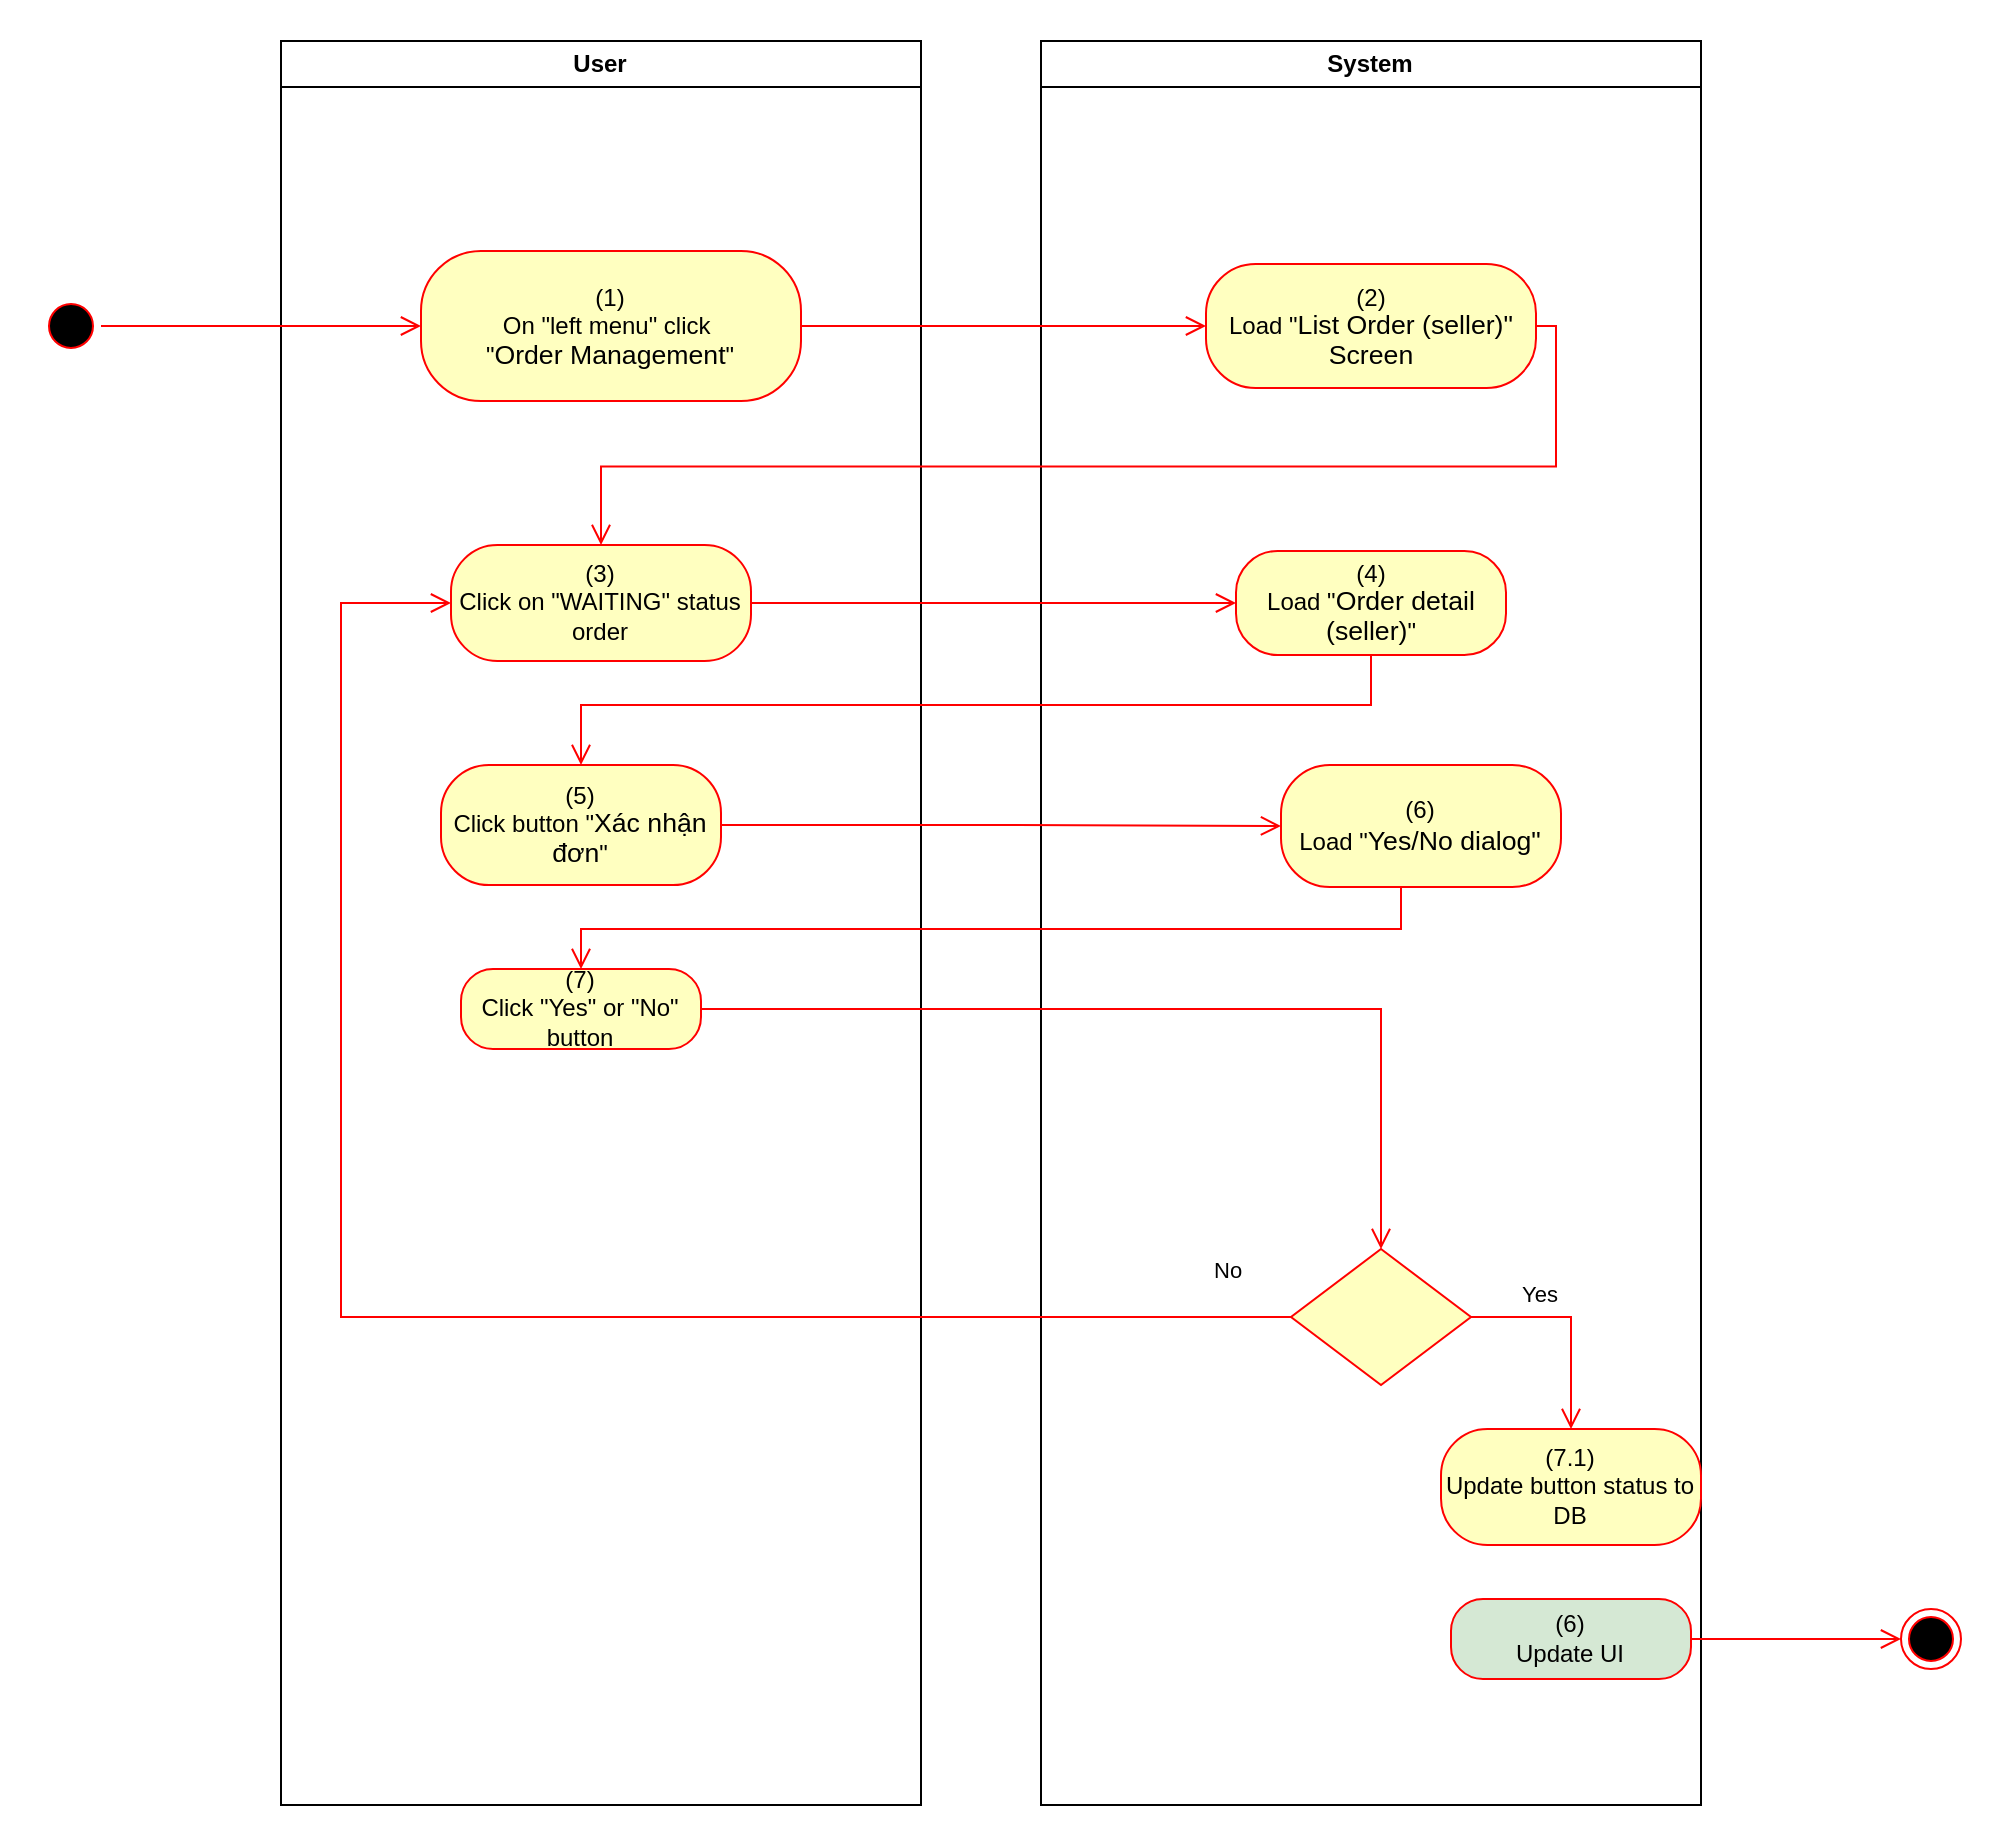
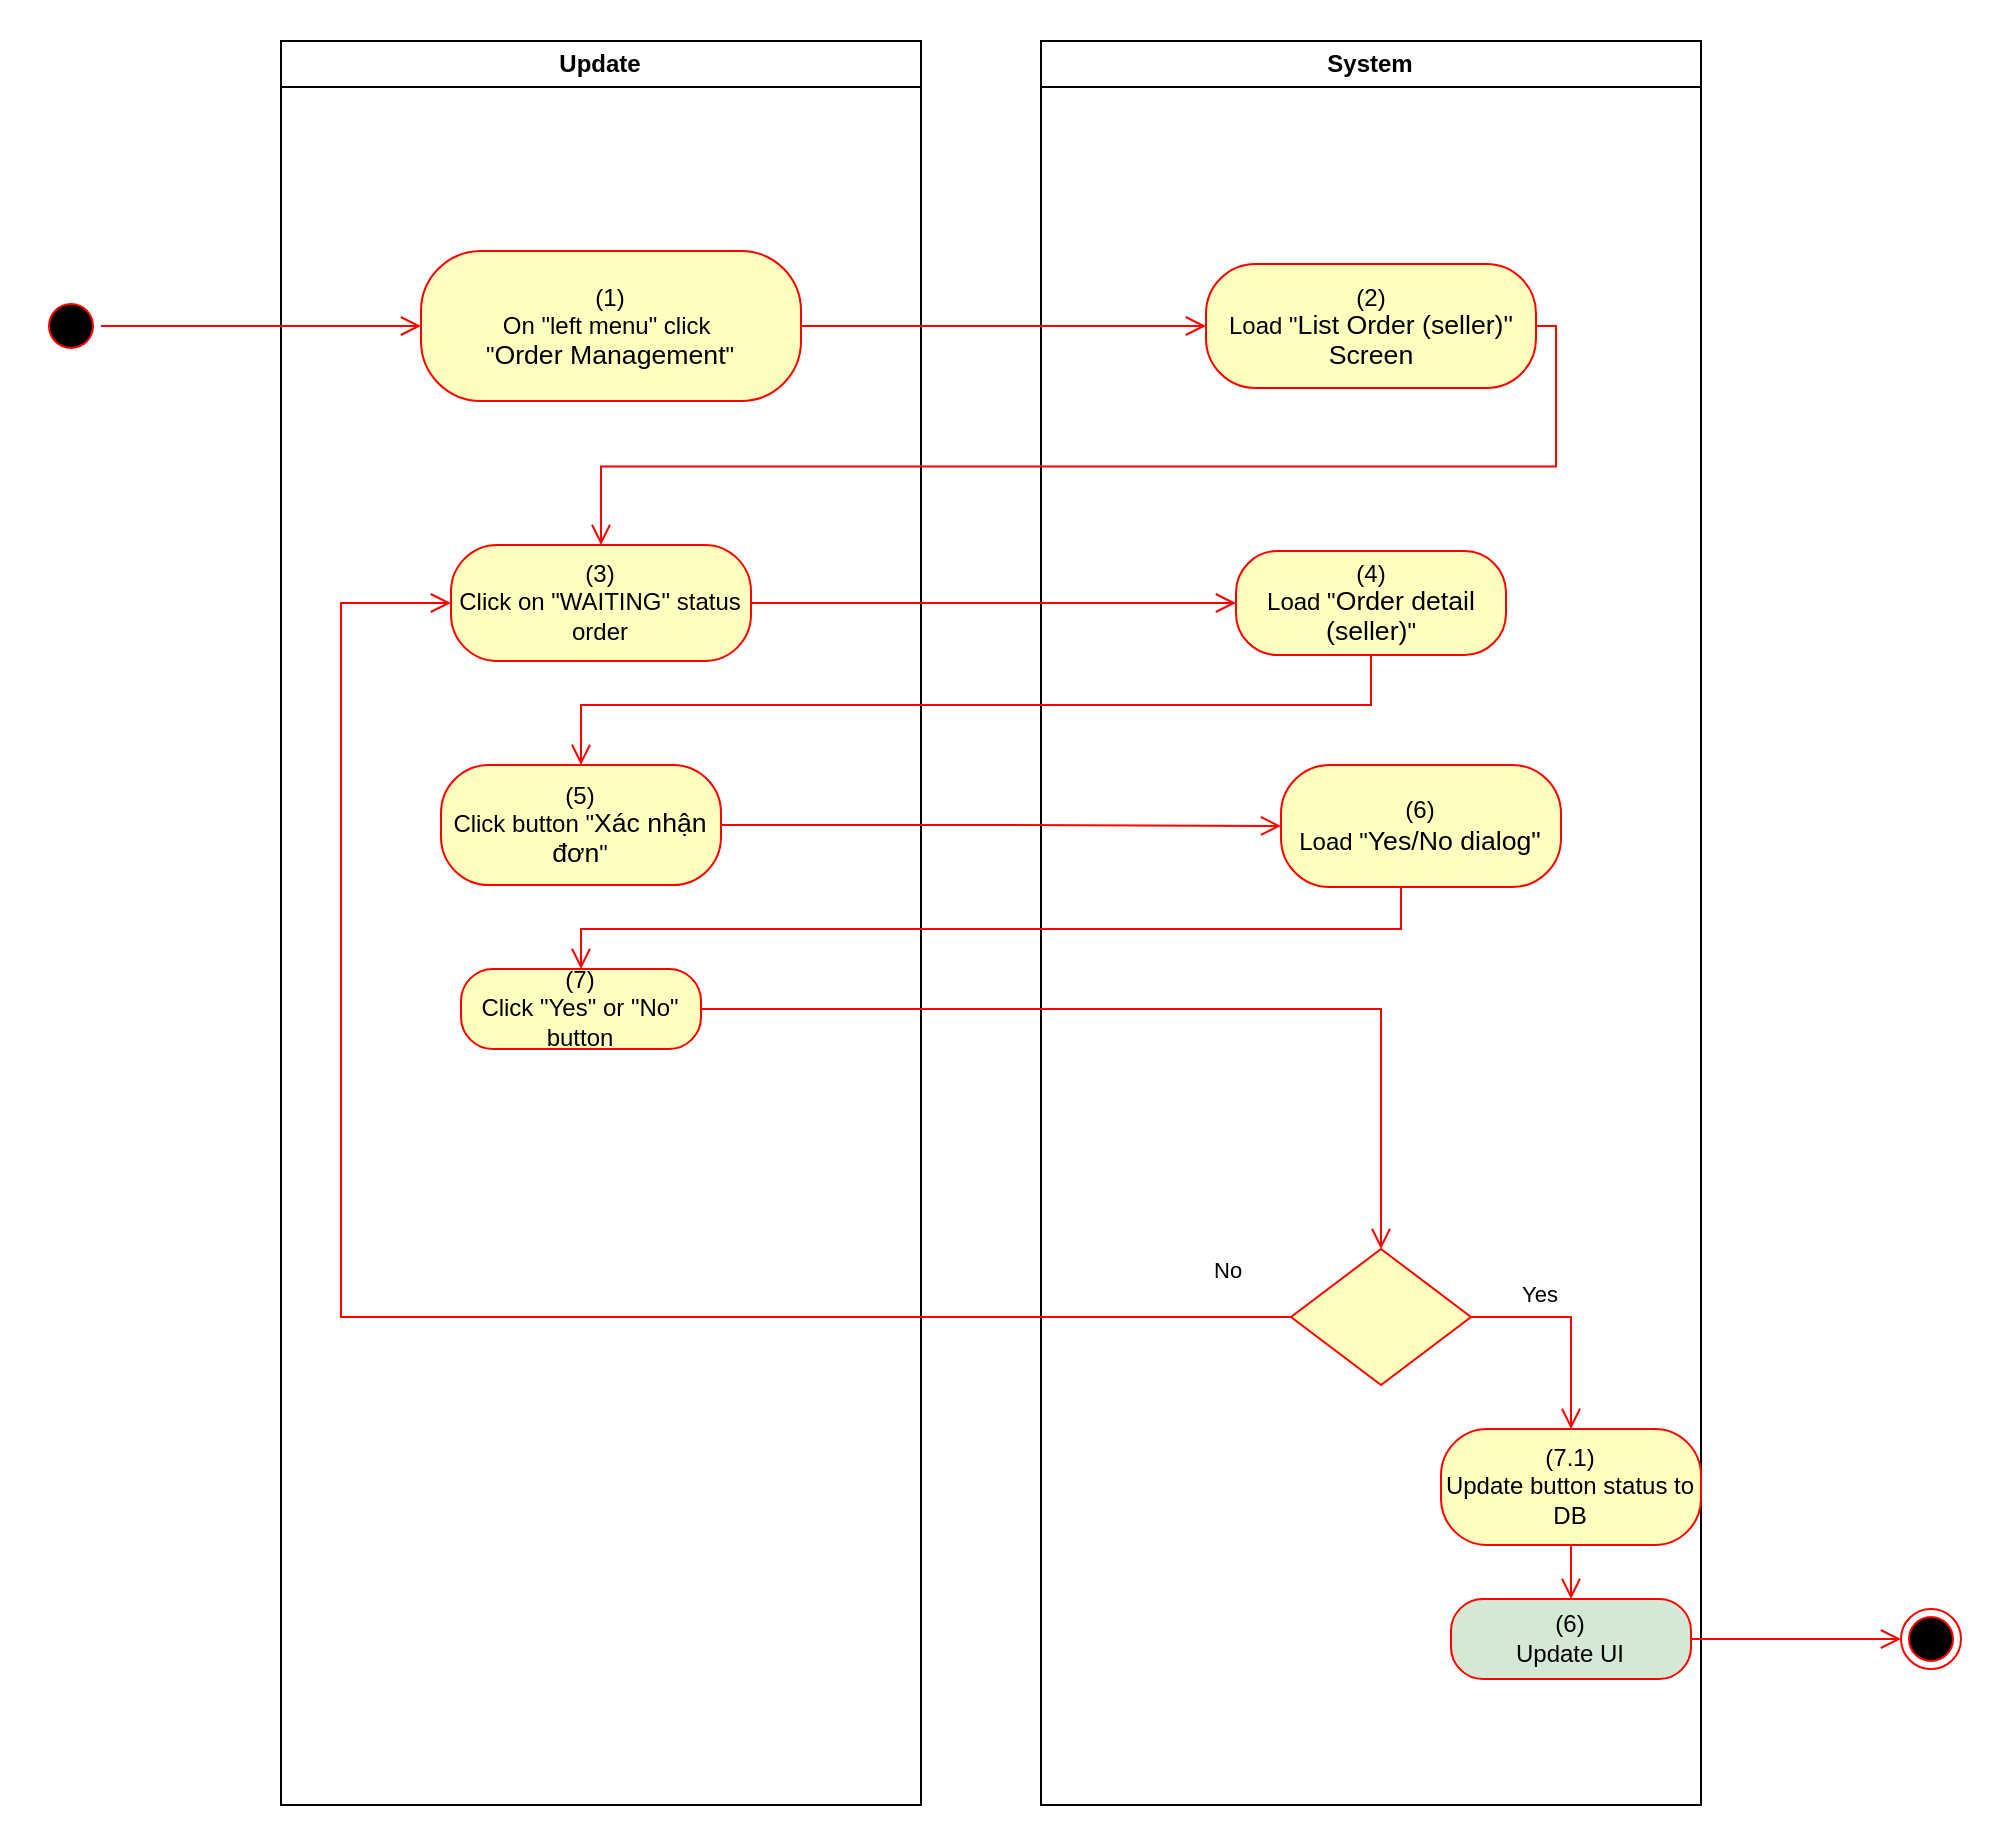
  <mxCell id="0" />
  <mxCell id="1" parent="0" />
- <mxCell id="2" value="User" style="swimlane;whiteSpace=wrap" vertex="1" parent="1"><mxGeometry x="140" y="20" width="320" height="882" as="geometry"><mxRectangle x="120" y="128" width="60" height="23" as="alternateBounds" /></mxGeometry></mxCell>
+ <mxCell id="2" value="Update" style="swimlane;whiteSpace=wrap" vertex="1" parent="1"><mxGeometry x="140" y="20" width="320" height="882" as="geometry"><mxRectangle x="120" y="128" width="60" height="23" as="alternateBounds" /></mxGeometry></mxCell>
  <mxCell id="3" value="&lt;span&gt;(1)&lt;/span&gt;&lt;br style=&quot;padding: 0px ; margin: 0px&quot;&gt;&lt;span&gt;On &quot;left menu&quot; click&amp;nbsp;&lt;/span&gt;&lt;br style=&quot;padding: 0px ; margin: 0px&quot;&gt;&lt;span&gt;&quot;&lt;/span&gt;&lt;span lang=&quot;EN-GB&quot; style=&quot;font-size: 10.0pt ; line-height: 107% ; font-family: &amp;#34;arial&amp;#34; , sans-serif&quot;&gt;Order Management&lt;/span&gt;&lt;span&gt;&quot;&lt;/span&gt;" style="rounded=1;whiteSpace=wrap;html=1;arcSize=40;fontColor=#000000;fillColor=#ffffc0;strokeColor=#ff0000;" vertex="1" parent="2"><mxGeometry x="70" y="105" width="190" height="75" as="geometry" /></mxCell>
  <mxCell id="4" value="(3)&lt;br&gt;Click on &quot;WAITING&quot; status order" style="rounded=1;whiteSpace=wrap;html=1;arcSize=40;fontColor=#000000;fillColor=#ffffc0;strokeColor=#ff0000;" vertex="1" parent="2"><mxGeometry x="85" y="252" width="150" height="58" as="geometry" /></mxCell>
  <mxCell id="5" value="System" style="swimlane;whiteSpace=wrap;startSize=23;" vertex="1" parent="1"><mxGeometry x="520" y="20" width="330" height="882" as="geometry" /></mxCell>
  <mxCell id="6" value="(2)&lt;br&gt;Load &quot;&lt;span lang=&quot;EN-GB&quot; style=&quot;font-size: 10pt ; line-height: 107% ; font-family: &amp;#34;arial&amp;#34; , sans-serif&quot;&gt;&lt;span lang=&quot;EN-GB&quot; style=&quot;font-size: 10.0pt ; line-height: 107% ; font-family: &amp;#34;arial&amp;#34; , sans-serif&quot;&gt;List Order (seller)&lt;/span&gt;&quot;&lt;br&gt;Screen&lt;br&gt;&lt;/span&gt;" style="rounded=1;whiteSpace=wrap;html=1;arcSize=40;fontColor=#000000;fillColor=#ffffc0;strokeColor=#ff0000;" vertex="1" parent="5"><mxGeometry x="82.5" y="111.5" width="165" height="62" as="geometry" /></mxCell>
  <mxCell id="7" value="(4)&lt;br&gt;Load &quot;&lt;span lang=&quot;EN-GB&quot; style=&quot;font-size: 10.0pt ; line-height: 107% ; font-family: &amp;#34;arial&amp;#34; , sans-serif&quot;&gt;Order detail (seller)&lt;/span&gt;&quot;" style="rounded=1;whiteSpace=wrap;html=1;arcSize=40;fontColor=#000000;fillColor=#ffffc0;strokeColor=#ff0000;" vertex="1" parent="5"><mxGeometry x="97.5" y="255" width="135" height="52" as="geometry" /></mxCell>
  <mxCell id="8" value="" style="ellipse;html=1;shape=startState;fillColor=#000000;strokeColor=#ff0000;" vertex="1" parent="1"><mxGeometry x="20" y="147.5" width="30" height="30" as="geometry" /></mxCell>
  <mxCell id="9" value="" style="edgeStyle=orthogonalEdgeStyle;html=1;verticalAlign=bottom;endArrow=open;endSize=8;strokeColor=#ff0000;rounded=0;entryX=0;entryY=0.5;entryDx=0;entryDy=0;" edge="1" parent="1" source="8" target="3"><mxGeometry relative="1" as="geometry"><mxPoint x="200" y="145" as="targetPoint" /></mxGeometry></mxCell>
  <mxCell id="10" value="" style="edgeStyle=orthogonalEdgeStyle;html=1;verticalAlign=bottom;endArrow=open;endSize=8;strokeColor=#ff0000;rounded=0;entryX=0;entryY=0.5;entryDx=0;entryDy=0;" edge="1" parent="1" source="3" target="6"><mxGeometry relative="1" as="geometry"><mxPoint x="600" y="163" as="targetPoint" /></mxGeometry></mxCell>
  <mxCell id="11" value="" style="ellipse;html=1;shape=endState;fillColor=#000000;strokeColor=#ff0000;" vertex="1" parent="1"><mxGeometry x="950" y="804" width="30" height="30" as="geometry" /></mxCell>
  <mxCell id="12" value="" style="edgeStyle=orthogonalEdgeStyle;html=1;verticalAlign=bottom;endArrow=open;endSize=8;strokeColor=#ff0000;rounded=0;exitX=1;exitY=0.5;exitDx=0;exitDy=0;entryX=0.5;entryY=0;entryDx=0;entryDy=0;" edge="1" parent="1" source="6" target="4"><mxGeometry relative="1" as="geometry"><mxPoint x="820" y="652" as="targetPoint" /><mxPoint x="850" y="677" as="sourcePoint" /></mxGeometry></mxCell>
  <mxCell id="13" value="" style="edgeStyle=orthogonalEdgeStyle;html=1;verticalAlign=bottom;endArrow=open;endSize=8;strokeColor=#ff0000;rounded=0;entryX=0;entryY=0.5;entryDx=0;entryDy=0;" edge="1" source="4" parent="1" target="7"><mxGeometry relative="1" as="geometry"><mxPoint x="420" y="432" as="targetPoint" /></mxGeometry></mxCell>
  <mxCell id="14" value="(5)&lt;br&gt;Click button &quot;&lt;span lang=&quot;EN-GB&quot; style=&quot;font-size: 10.0pt ; line-height: 107% ; font-family: &amp;#34;arial&amp;#34; , sans-serif&quot;&gt;Xác nhận đơn&lt;/span&gt;&quot;" style="rounded=1;whiteSpace=wrap;html=1;arcSize=40;fontColor=#000000;fillColor=#ffffc0;strokeColor=#ff0000;" vertex="1" parent="1"><mxGeometry x="220" y="382" width="140" height="60" as="geometry" /></mxCell>
  <mxCell id="15" value="(7)&lt;br&gt;Click &quot;Yes&quot; or &quot;No&quot; button" style="rounded=1;whiteSpace=wrap;html=1;arcSize=40;fontColor=#000000;fillColor=#ffffc0;strokeColor=#ff0000;" vertex="1" parent="1"><mxGeometry x="230" y="484" width="120" height="40" as="geometry" /></mxCell>
  <mxCell id="16" value="" style="rhombus;whiteSpace=wrap;html=1;fillColor=#ffffc0;strokeColor=#ff0000;" vertex="1" parent="1"><mxGeometry x="645" y="624" width="90" height="68" as="geometry" /></mxCell>
  <mxCell id="17" value="Yes" style="edgeStyle=orthogonalEdgeStyle;html=1;align=left;verticalAlign=top;endArrow=open;endSize=8;strokeColor=#ff0000;rounded=0;exitX=1;exitY=0.5;exitDx=0;exitDy=0;" edge="1" parent="1" source="16" target="18"><mxGeometry x="-0.549" y="24" relative="1" as="geometry"><mxPoint x="170" y="586" as="targetPoint" /><mxPoint as="offset" /></mxGeometry></mxCell>
  <mxCell id="18" value="(7.1)&lt;br&gt;Update button status to DB" style="rounded=1;whiteSpace=wrap;html=1;arcSize=40;fontColor=#000000;fillColor=#ffffc0;strokeColor=#ff0000;" vertex="1" parent="1"><mxGeometry x="720" y="714" width="130" height="58" as="geometry" /></mxCell>
  <mxCell id="19" value="(6)&lt;br&gt;Update UI" style="rounded=1;whiteSpace=wrap;html=1;arcSize=40;fontColor=#000000;fillColor=#d5e8d4;strokeColor=#ff0000;" vertex="1" parent="1"><mxGeometry x="725" y="799" width="120" height="40" as="geometry" /></mxCell>
+ <mxCell id="20" value="" style="edgeStyle=orthogonalEdgeStyle;html=1;verticalAlign=bottom;endArrow=open;endSize=8;strokeColor=#ff0000;rounded=0;exitX=0.5;exitY=1;exitDx=0;exitDy=0;entryX=0.5;entryY=0;entryDx=0;entryDy=0;" edge="1" parent="1" source="18" target="19"><mxGeometry relative="1" as="geometry"><mxPoint x="170" y="676" as="targetPoint" /></mxGeometry></mxCell>
  <mxCell id="21" value="(6)&lt;br&gt;Load &quot;&lt;font face=&quot;arial, sans-serif&quot;&gt;&lt;span style=&quot;font-size: 13.333px&quot;&gt;Yes/No dialog&quot;&lt;/span&gt;&lt;/font&gt;" style="rounded=1;whiteSpace=wrap;html=1;arcSize=40;fontColor=#000000;fillColor=#ffffc0;strokeColor=#ff0000;" vertex="1" parent="1"><mxGeometry x="640" y="382" width="140" height="61" as="geometry" /></mxCell>
  <mxCell id="22" value="" style="edgeStyle=orthogonalEdgeStyle;html=1;verticalAlign=bottom;endArrow=open;endSize=8;strokeColor=#ff0000;rounded=0;entryX=0;entryY=0.5;entryDx=0;entryDy=0;" edge="1" parent="1" source="14" target="21"><mxGeometry relative="1" as="geometry"><mxPoint x="280" y="497" as="targetPoint" /></mxGeometry></mxCell>
  <mxCell id="23" value="" style="edgeStyle=orthogonalEdgeStyle;html=1;verticalAlign=bottom;endArrow=open;endSize=8;strokeColor=#ff0000;rounded=0;entryX=0.5;entryY=0;entryDx=0;entryDy=0;" edge="1" parent="1" source="21" target="15"><mxGeometry relative="1" as="geometry"><mxPoint x="690" y="494" as="targetPoint" /><Array as="points"><mxPoint x="700" y="464" /><mxPoint x="290" y="464" /></Array></mxGeometry></mxCell>
  <mxCell id="24" value="" style="edgeStyle=orthogonalEdgeStyle;html=1;verticalAlign=bottom;endArrow=open;endSize=8;strokeColor=#ff0000;rounded=0;entryX=0.5;entryY=0;entryDx=0;entryDy=0;" edge="1" parent="1" source="15" target="16"><mxGeometry relative="1" as="geometry"><mxPoint x="700" y="584" as="targetPoint" /></mxGeometry></mxCell>
  <mxCell id="25" value="No" style="edgeStyle=orthogonalEdgeStyle;html=1;align=left;verticalAlign=bottom;endArrow=open;endSize=8;strokeColor=#ff0000;rounded=0;entryX=0;entryY=0.5;entryDx=0;entryDy=0;exitX=0;exitY=0.5;exitDx=0;exitDy=0;" edge="1" parent="1" source="16" target="4"><mxGeometry x="-0.909" y="-14" relative="1" as="geometry"><mxPoint x="590" y="714" as="targetPoint" /><Array as="points"><mxPoint x="170" y="658" /><mxPoint x="170" y="301" /></Array><mxPoint as="offset" /></mxGeometry></mxCell>
  <mxCell id="26" value="" style="edgeStyle=orthogonalEdgeStyle;html=1;verticalAlign=bottom;endArrow=open;endSize=8;strokeColor=#ff0000;rounded=0;exitX=1;exitY=0.5;exitDx=0;exitDy=0;entryX=0;entryY=0.5;entryDx=0;entryDy=0;" edge="1" source="19" parent="1" target="11"><mxGeometry relative="1" as="geometry"><mxPoint x="510" y="732" as="targetPoint" /><mxPoint x="510" y="672" as="sourcePoint" /></mxGeometry></mxCell>
  <mxCell id="27" value="" style="edgeStyle=orthogonalEdgeStyle;html=1;verticalAlign=bottom;endArrow=open;endSize=8;strokeColor=#ff0000;rounded=0;entryX=0.5;entryY=0;entryDx=0;entryDy=0;" edge="1" source="7" parent="1" target="14"><mxGeometry relative="1" as="geometry"><mxPoint x="685" y="382" as="targetPoint" /><Array as="points"><mxPoint x="685" y="352" /><mxPoint x="290" y="352" /></Array></mxGeometry></mxCell>
